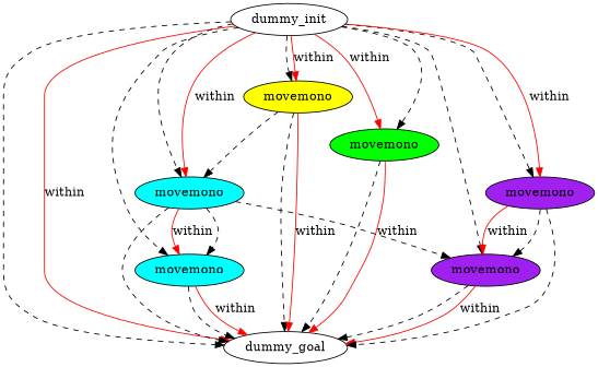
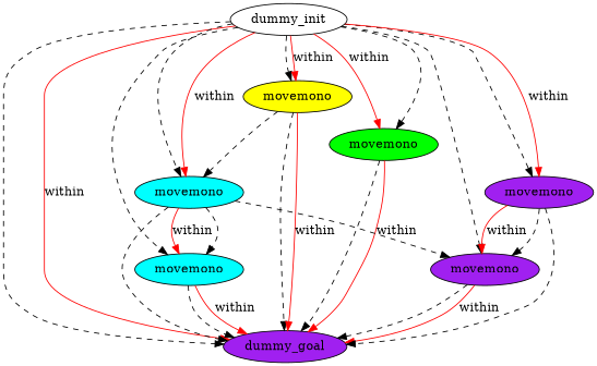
  digraph {
    node [fillcolor=white style=filled]
    edge [color=black style=dashed]
    n1 [label=dummy_init]
-   n2 [label=dummy_goal]
+   n2 [fillcolor=purple label=dummy_goal]
    n3 [fillcolor=cyan label=movemono]
    n4 [fillcolor=yellow label=movemono]
    n5 [fillcolor=green label=movemono]
    n6 [fillcolor=purple label=movemono]
    n7 [fillcolor=purple label=movemono]
    n8 [fillcolor=cyan label=movemono]
    n1 -> n2
    n1 -> n2 [color=red label=within style=""]
    n1 -> n3
    n1 -> n4
    n1 -> n4 [color=red label=within style=""]
    n1 -> n5
    n1 -> n5 [color=red label=within style=""]
    n1 -> n6
    n1 -> n7
    n1 -> n7 [color=red label=within style=""]
    n1 -> n8
    n1 -> n8 [color=red label=within style=""]
    n3 -> n2
    n3 -> n2 [color=red label=within style=""]
    n4 -> n2
    n4 -> n2 [color=red label=within style=""]
    n4 -> n8
    n5 -> n2
    n5 -> n2 [color=red label=within style=""]
    n6 -> n2
    n6 -> n2 [color=red label=within style=""]
    n7 -> n2
    n7 -> n6
    n7 -> n6 [color=red label=within style=""]
    n8 -> n2
    n8 -> n3
    n8 -> n3 [color=red label=within style=""]
    n8 -> n6
  }
